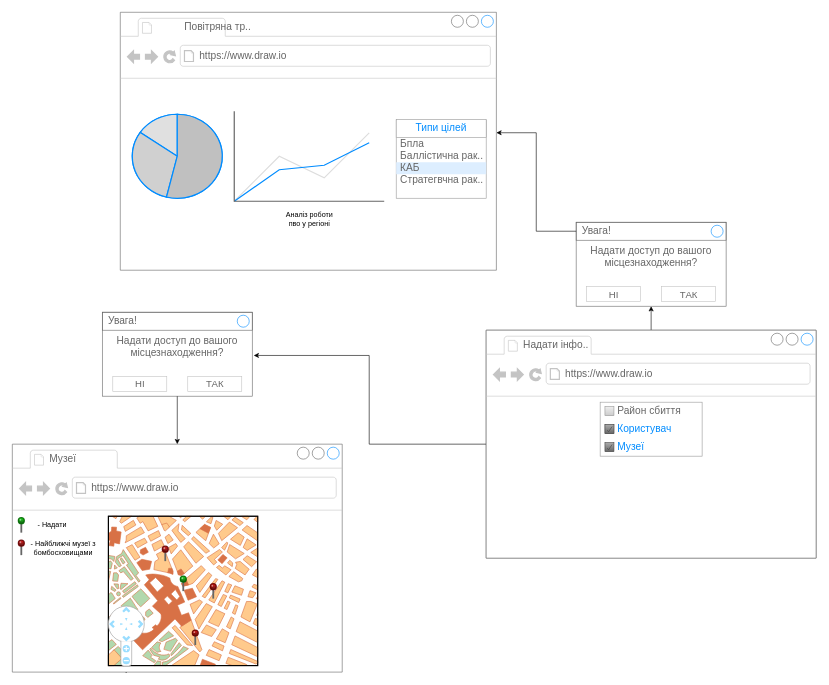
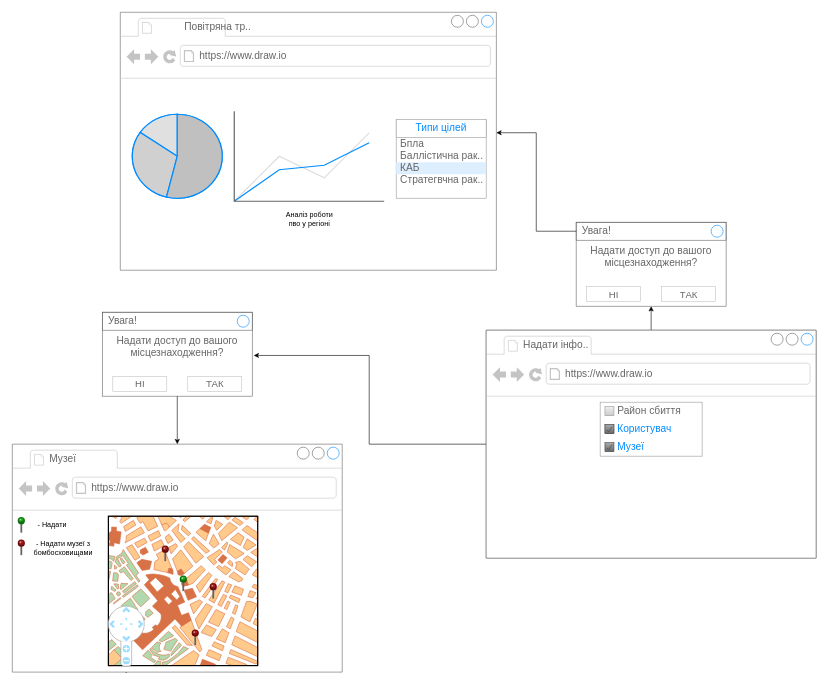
  <mxCell id="0" />
  <mxCell id="1" parent="0" />
  <mxCell id="2" style="edgeStyle=orthogonalEdgeStyle;rounded=0;orthogonalLoop=1;jettySize=auto;html=1;" edge="1" parent="1" source="3" target="42"><mxGeometry relative="1" as="geometry" /></mxCell>
  <mxCell id="3" value="" style="strokeWidth=1;shadow=0;dashed=0;align=center;html=1;shape=mxgraph.mockup.containers.browserWindow;rSize=0;strokeColor=#666666;strokeColor2=#008cff;strokeColor3=#c4c4c4;mainText=,;recursiveResize=0;" parent="1" vertex="1"><mxGeometry x="810" y="550" width="550" height="380" as="geometry" /></mxCell>
  <mxCell id="4" value="Надати інфо.." style="strokeWidth=1;shadow=0;dashed=0;align=center;html=1;shape=mxgraph.mockup.containers.anchor;fontSize=17;fontColor=#666666;align=left;" parent="3" vertex="1"><mxGeometry x="60" y="12" width="110" height="26" as="geometry" /></mxCell>
  <mxCell id="5" value="https://www.draw.io" style="strokeWidth=1;shadow=0;dashed=0;align=center;html=1;shape=mxgraph.mockup.containers.anchor;rSize=0;fontSize=17;fontColor=#666666;align=left;" parent="3" vertex="1"><mxGeometry x="130" y="60" width="250" height="26" as="geometry" /></mxCell>
  <mxCell id="6" value="" style="strokeWidth=1;shadow=0;dashed=0;align=center;html=1;shape=mxgraph.mockup.forms.rrect;rSize=0;strokeColor=#999999;fillColor=#ffffff;recursiveResize=0;" parent="3" vertex="1"><mxGeometry x="190" y="120" width="170" height="90" as="geometry" /></mxCell>
  <mxCell id="7" value="Чистота повітря" style="strokeWidth=1;shadow=0;dashed=0;align=center;html=1;shape=mxgraph.mockup.forms.rrect;rSize=0;fillColor=#eeeeee;strokeColor=#999999;gradientColor=#cccccc;align=left;spacingLeft=4;fontSize=17;fontColor=#666666;labelPosition=right;" parent="6" vertex="1"><mxGeometry x="8" y="7.5" width="15" height="15" as="geometry" /></mxCell>
  <mxCell id="8" value="&lt;span style=&quot;color: rgb(0, 140, 255);&quot;&gt;Музеї&lt;/span&gt;" style="strokeWidth=1;shadow=0;dashed=0;align=center;html=1;shape=mxgraph.mockup.forms.rrect;rSize=0;fillColor=#eeeeee;strokeColor=#999999;gradientColor=#cccccc;align=left;spacingLeft=4;fontSize=17;fontColor=#666666;labelPosition=right;" parent="6" vertex="1"><mxGeometry x="8" y="37.5" width="15" height="15" as="geometry" /></mxCell>
  <mxCell id="9" value="Музеї" style="strokeWidth=1;shadow=0;dashed=0;align=center;html=1;shape=mxgraph.mockup.forms.checkbox;rSize=0;resizable=0;fillColor=#aaaaaa;strokeColor=#444444;gradientColor=#666666;align=left;spacingLeft=4;fontSize=17;fontColor=#008cff;labelPosition=right;" parent="6" vertex="1"><mxGeometry x="8" y="67.5" width="15" height="15" as="geometry" /></mxCell>
  <mxCell id="10" value="Надати ростошування" style="strokeWidth=1;shadow=0;dashed=0;align=center;html=1;shape=mxgraph.mockup.buttons.button;strokeColor=#666666;fontColor=#ffffff;mainText=;buttonStyle=round;fontSize=17;fontStyle=1;fillColor=#008cff;whiteSpace=wrap;" parent="3" vertex="1"><mxGeometry x="200" y="220" width="150" height="50" as="geometry" /></mxCell>
  <mxCell id="11" value="" style="strokeWidth=1;shadow=0;dashed=0;align=center;html=1;shape=mxgraph.mockup.containers.browserWindow;rSize=0;strokeColor=#666666;strokeColor2=#008cff;strokeColor3=#c4c4c4;mainText=,;recursiveResize=0;" parent="1" vertex="1"><mxGeometry x="20" y="740" width="550" height="380" as="geometry" /></mxCell>
  <mxCell id="12" value="Музеї" style="strokeWidth=1;shadow=0;dashed=0;align=center;html=1;shape=mxgraph.mockup.containers.anchor;fontSize=17;fontColor=#666666;align=left;" parent="11" vertex="1"><mxGeometry x="60" y="12" width="110" height="26" as="geometry" /></mxCell>
  <mxCell id="13" value="https://www.draw.io" style="strokeWidth=1;shadow=0;dashed=0;align=center;html=1;shape=mxgraph.mockup.containers.anchor;rSize=0;fontSize=17;fontColor=#666666;align=left;" parent="11" vertex="1"><mxGeometry x="130" y="60" width="250" height="26" as="geometry" /></mxCell>
  <mxCell id="14" value="" style="verticalLabelPosition=bottom;shadow=0;dashed=0;align=center;html=1;verticalAlign=top;strokeWidth=1;shape=mxgraph.mockup.misc.map;" parent="11" vertex="1"><mxGeometry x="160" y="120" width="250" height="250" as="geometry" /></mxCell>
  <mxCell id="15" value="" style="verticalLabelPosition=top;shadow=0;dashed=0;align=center;html=1;verticalAlign=bottom;strokeWidth=1;shape=mxgraph.mockup.misc.pin;fillColor2=#dd0000;fillColor3=#440000;strokeColor=#660000;" parent="11" vertex="1"><mxGeometry x="250" y="170" width="10" height="25" as="geometry" /></mxCell>
  <mxCell id="16" value="" style="verticalLabelPosition=top;shadow=0;dashed=0;align=center;html=1;verticalAlign=bottom;strokeWidth=1;shape=mxgraph.mockup.misc.pin;fillColor2=#dd0000;fillColor3=#440000;strokeColor=#660000;" parent="11" vertex="1"><mxGeometry x="330" y="232.5" width="10" height="25" as="geometry" /></mxCell>
  <mxCell id="17" value="&amp;nbsp;- Надати" style="text;html=1;strokeColor=none;fillColor=none;align=center;verticalAlign=middle;whiteSpace=wrap;rounded=0;" parent="11" vertex="1"><mxGeometry x="10" y="120" width="110" height="30" as="geometry" /></mxCell>
  <mxCell id="18" value="" style="verticalLabelPosition=top;shadow=0;dashed=0;align=center;html=1;verticalAlign=bottom;strokeWidth=1;shape=mxgraph.mockup.misc.pin;fillColor2=#dd0000;fillColor3=#440000;strokeColor=#660000;" parent="11" vertex="1"><mxGeometry x="10" y="160" width="10" height="25" as="geometry" /></mxCell>
- <mxCell id="19" value="- Найближчі музеї з бомбосховищами" style="text;html=1;strokeColor=none;fillColor=none;align=center;verticalAlign=middle;whiteSpace=wrap;rounded=0;" parent="11" vertex="1"><mxGeometry x="10" y="157.5" width="150" height="30" as="geometry" /></mxCell>
+ <mxCell id="19" value="- Надати музеї з бомбосховищами" style="text;html=1;strokeColor=none;fillColor=none;align=center;verticalAlign=middle;whiteSpace=wrap;rounded=0;" parent="11" vertex="1"><mxGeometry x="10" y="157.5" width="150" height="30" as="geometry" /></mxCell>
  <mxCell id="20" value="`" style="verticalLabelPosition=bottom;shadow=0;dashed=0;align=center;html=1;verticalAlign=top;strokeWidth=1;shape=mxgraph.mockup.navigation.mapNavigator;fillColor2=#99ddff;strokeColor2=none;strokeColor3=#ffffff;strokeColor=#999999;" vertex="1" parent="11"><mxGeometry x="160" y="270" width="60" height="100" as="geometry" /></mxCell>
  <mxCell id="21" value="" style="verticalLabelPosition=top;shadow=0;dashed=0;align=center;html=1;verticalAlign=bottom;strokeWidth=1;shape=mxgraph.mockup.misc.pin;fillColor2=#00dd00;fillColor3=#004400;strokeColor=#006600;" vertex="1" parent="11"><mxGeometry x="280" y="220" width="10" height="25" as="geometry" /></mxCell>
  <mxCell id="22" value="" style="verticalLabelPosition=top;shadow=0;dashed=0;align=center;html=1;verticalAlign=bottom;strokeWidth=1;shape=mxgraph.mockup.misc.pin;fillColor2=#00dd00;fillColor3=#004400;strokeColor=#006600;" vertex="1" parent="11"><mxGeometry x="10" y="122.5" width="10" height="25" as="geometry" /></mxCell>
  <mxCell id="23" value="" style="verticalLabelPosition=top;shadow=0;dashed=0;align=center;html=1;verticalAlign=bottom;strokeWidth=1;shape=mxgraph.mockup.misc.pin;fillColor2=#dd0000;fillColor3=#440000;strokeColor=#660000;" vertex="1" parent="11"><mxGeometry x="300" y="310" width="10" height="25" as="geometry" /></mxCell>
  <mxCell id="24" value="Надати доступ до вашого місцезнаходження?" style="strokeWidth=1;shadow=0;dashed=0;align=center;html=1;shape=mxgraph.mockup.containers.rrect;rSize=0;strokeColor=#666666;fontColor=#666666;fontSize=17;verticalAlign=top;whiteSpace=wrap;fillColor=#ffffff;spacingTop=32;" parent="1" vertex="1"><mxGeometry x="170" y="520" width="250" height="140" as="geometry" /></mxCell>
  <mxCell id="25" value="Увага!" style="strokeWidth=1;shadow=0;dashed=0;align=center;html=1;shape=mxgraph.mockup.containers.rrect;rSize=0;fontSize=17;fontColor=#666666;strokeColor=#666666;align=left;spacingLeft=8;fillColor=none;resizeWidth=1;" parent="24" vertex="1"><mxGeometry width="250" height="30" relative="1" as="geometry" /></mxCell>
  <mxCell id="26" value="" style="shape=ellipse;strokeColor=#008cff;resizable=0;fillColor=none;html=1;" parent="25" vertex="1"><mxGeometry x="1" y="0.5" width="20" height="20" relative="1" as="geometry"><mxPoint x="-25" y="-10" as="offset" /></mxGeometry></mxCell>
  <mxCell id="27" value="НІ" style="strokeWidth=1;shadow=0;dashed=0;align=center;html=1;shape=mxgraph.mockup.containers.rrect;rSize=0;fontSize=16;fontColor=#666666;strokeColor=#c4c4c4;whiteSpace=wrap;fillColor=none;" parent="24" vertex="1"><mxGeometry x="0.25" y="1" width="90" height="25" relative="1" as="geometry"><mxPoint x="-45" y="-33" as="offset" /></mxGeometry></mxCell>
  <mxCell id="28" value="ТАК" style="strokeWidth=1;shadow=0;dashed=0;align=center;html=1;shape=mxgraph.mockup.containers.rrect;rSize=0;fontSize=16;fontColor=#666666;strokeColor=#c4c4c4;whiteSpace=wrap;fillColor=none;" parent="24" vertex="1"><mxGeometry x="0.75" y="1" width="90" height="25" relative="1" as="geometry"><mxPoint x="-45" y="-33" as="offset" /></mxGeometry></mxCell>
  <mxCell id="29" value="" style="endArrow=classic;html=1;rounded=0;exitX=0.5;exitY=1.001;exitDx=0;exitDy=0;exitPerimeter=0;" parent="1" source="24" target="11" edge="1"><mxGeometry width="50" height="50" relative="1" as="geometry"><mxPoint x="400" y="830" as="sourcePoint" /><mxPoint x="450" y="780" as="targetPoint" /></mxGeometry></mxCell>
  <mxCell id="30" value="" style="strokeWidth=1;shadow=0;dashed=0;align=center;html=1;shape=mxgraph.mockup.containers.browserWindow;rSize=0;strokeColor=#666666;strokeColor2=#008cff;strokeColor3=#c4c4c4;mainText=,;recursiveResize=0;" parent="1" vertex="1"><mxGeometry x="200" y="20" width="627" height="430" as="geometry" /></mxCell>
  <mxCell id="31" value="Повітряна тр.." style="strokeWidth=1;shadow=0;dashed=0;align=center;html=1;shape=mxgraph.mockup.containers.anchor;fontSize=17;fontColor=#666666;align=left;" parent="30" vertex="1"><mxGeometry x="105" y="12" width="110" height="26" as="geometry" /></mxCell>
  <mxCell id="32" value="https://www.draw.io" style="strokeWidth=1;shadow=0;dashed=0;align=center;html=1;shape=mxgraph.mockup.containers.anchor;rSize=0;fontSize=17;fontColor=#666666;align=left;" parent="30" vertex="1"><mxGeometry x="130" y="60" width="250" height="26" as="geometry" /></mxCell>
  <mxCell id="33" value="" style="verticalLabelPosition=bottom;shadow=0;dashed=0;align=center;html=1;verticalAlign=top;strokeWidth=1;shape=mxgraph.mockup.graphics.pieChart;strokeColor=#008cff;parts=10,20,35;partColors=#e0e0e0,#d0d0d0,#c0c0c0,#b0b0b0,#a0a0a0;strokeWidth=2;" parent="30" vertex="1"><mxGeometry x="20" y="170" width="150" height="140" as="geometry" /></mxCell>
  <mxCell id="34" value="" style="strokeWidth=1;shadow=0;dashed=0;align=center;html=1;shape=mxgraph.mockup.forms.rrect;rSize=0;strokeColor=#999999;fillColor=#ffffff;" vertex="1" parent="30"><mxGeometry x="460" y="180" width="150" height="130" as="geometry" /></mxCell>
  <mxCell id="35" value="Типи цілей" style="strokeWidth=1;shadow=0;dashed=0;align=center;html=1;shape=mxgraph.mockup.forms.rrect;rSize=0;strokeColor=#999999;fontColor=#008cff;fontSize=17;fillColor=#ffffff;resizeWidth=1;whiteSpace=wrap;" vertex="1" parent="34"><mxGeometry width="150" height="30" relative="1" as="geometry"><mxPoint y="-1" as="offset" /></mxGeometry></mxCell>
  <mxCell id="36" value="Бпла" style="strokeWidth=1;shadow=0;dashed=0;align=center;html=1;shape=mxgraph.mockup.forms.anchor;fontSize=17;fontColor=#666666;align=left;spacingLeft=5;resizeWidth=1;whiteSpace=wrap;" vertex="1" parent="34"><mxGeometry width="150" height="20" relative="1" as="geometry"><mxPoint y="30" as="offset" /></mxGeometry></mxCell>
  <mxCell id="37" value="Баллістична рак.." style="strokeWidth=1;shadow=0;dashed=0;align=center;html=1;shape=mxgraph.mockup.forms.anchor;fontSize=17;fontColor=#666666;align=left;spacingLeft=5;resizeWidth=1;whiteSpace=wrap;" vertex="1" parent="34"><mxGeometry width="150" height="20" relative="1" as="geometry"><mxPoint y="50" as="offset" /></mxGeometry></mxCell>
  <mxCell id="38" value="КАБ" style="strokeWidth=1;shadow=0;dashed=0;align=center;html=1;shape=mxgraph.mockup.forms.rrect;rSize=0;fontSize=17;fontColor=#666666;align=left;spacingLeft=5;fillColor=#ddeeff;strokeColor=none;resizeWidth=1;whiteSpace=wrap;" vertex="1" parent="34"><mxGeometry width="150" height="20" relative="1" as="geometry"><mxPoint y="70" as="offset" /></mxGeometry></mxCell>
  <mxCell id="39" value="Стратегвчна рак.." style="strokeWidth=1;shadow=0;dashed=0;align=center;html=1;shape=mxgraph.mockup.forms.anchor;fontSize=17;fontColor=#666666;align=left;spacingLeft=5;resizeWidth=1;whiteSpace=wrap;" vertex="1" parent="34"><mxGeometry width="150" height="20" relative="1" as="geometry"><mxPoint y="90" as="offset" /></mxGeometry></mxCell>
  <mxCell id="40" value="" style="verticalLabelPosition=bottom;shadow=0;dashed=0;align=center;html=1;verticalAlign=top;strokeWidth=1;shape=mxgraph.mockup.graphics.lineChart;strokeColor=none;strokeColor2=#666666;strokeColor3=#008cff;strokeColor4=#dddddd;" vertex="1" parent="30"><mxGeometry x="190" y="165" width="250" height="150" as="geometry" /></mxCell>
  <mxCell id="41" value="Аналіз роботи пво у регіоні" style="text;html=1;align=center;verticalAlign=middle;whiteSpace=wrap;rounded=0;" vertex="1" parent="30"><mxGeometry x="272.5" y="330" width="85" height="30" as="geometry" /></mxCell>
  <mxCell id="42" value="Надати доступ до вашого місцезнаходження?" style="strokeWidth=1;shadow=0;dashed=0;align=center;html=1;shape=mxgraph.mockup.containers.rrect;rSize=0;strokeColor=#666666;fontColor=#666666;fontSize=17;verticalAlign=top;whiteSpace=wrap;fillColor=#ffffff;spacingTop=32;" parent="1" vertex="1"><mxGeometry x="960" y="370" width="250" height="140" as="geometry" /></mxCell>
  <mxCell id="43" value="Увага!" style="strokeWidth=1;shadow=0;dashed=0;align=center;html=1;shape=mxgraph.mockup.containers.rrect;rSize=0;fontSize=17;fontColor=#666666;strokeColor=#666666;align=left;spacingLeft=8;fillColor=none;resizeWidth=1;" parent="42" vertex="1"><mxGeometry width="250" height="30" relative="1" as="geometry" /></mxCell>
  <mxCell id="44" value="" style="shape=ellipse;strokeColor=#008cff;resizable=0;fillColor=none;html=1;" parent="43" vertex="1"><mxGeometry x="1" y="0.5" width="20" height="20" relative="1" as="geometry"><mxPoint x="-25" y="-10" as="offset" /></mxGeometry></mxCell>
  <mxCell id="45" value="НІ" style="strokeWidth=1;shadow=0;dashed=0;align=center;html=1;shape=mxgraph.mockup.containers.rrect;rSize=0;fontSize=16;fontColor=#666666;strokeColor=#c4c4c4;whiteSpace=wrap;fillColor=none;" parent="42" vertex="1"><mxGeometry x="0.25" y="1" width="90" height="25" relative="1" as="geometry"><mxPoint x="-45" y="-33" as="offset" /></mxGeometry></mxCell>
  <mxCell id="46" value="ТАК" style="strokeWidth=1;shadow=0;dashed=0;align=center;html=1;shape=mxgraph.mockup.containers.rrect;rSize=0;fontSize=16;fontColor=#666666;strokeColor=#c4c4c4;whiteSpace=wrap;fillColor=none;" parent="42" vertex="1"><mxGeometry x="0.75" y="1" width="90" height="25" relative="1" as="geometry"><mxPoint x="-45" y="-33" as="offset" /></mxGeometry></mxCell>
  <mxCell id="47" style="edgeStyle=orthogonalEdgeStyle;rounded=0;orthogonalLoop=1;jettySize=auto;html=1;entryX=1.01;entryY=0.515;entryDx=0;entryDy=0;entryPerimeter=0;" edge="1" parent="1" source="3" target="24"><mxGeometry relative="1" as="geometry" /></mxCell>
  <mxCell id="48" style="edgeStyle=orthogonalEdgeStyle;rounded=0;orthogonalLoop=1;jettySize=auto;html=1;entryX=1;entryY=0.467;entryDx=0;entryDy=0;entryPerimeter=0;" edge="1" parent="1" source="43" target="30"><mxGeometry relative="1" as="geometry" /></mxCell>
  <mxCell id="49" value="" style="strokeWidth=1;shadow=0;dashed=0;align=center;html=1;shape=mxgraph.mockup.containers.browserWindow;rSize=0;strokeColor=#666666;strokeColor2=#008cff;strokeColor3=#c4c4c4;mainText=,;recursiveResize=0;" vertex="1" parent="1"><mxGeometry x="810" y="550" width="550" height="380" as="geometry" /></mxCell>
  <mxCell id="50" value="Надати інфо.." style="strokeWidth=1;shadow=0;dashed=0;align=center;html=1;shape=mxgraph.mockup.containers.anchor;fontSize=17;fontColor=#666666;align=left;" vertex="1" parent="49"><mxGeometry x="60" y="12" width="110" height="26" as="geometry" /></mxCell>
  <mxCell id="51" value="https://www.draw.io" style="strokeWidth=1;shadow=0;dashed=0;align=center;html=1;shape=mxgraph.mockup.containers.anchor;rSize=0;fontSize=17;fontColor=#666666;align=left;" vertex="1" parent="49"><mxGeometry x="130" y="60" width="250" height="26" as="geometry" /></mxCell>
  <mxCell id="52" value="" style="strokeWidth=1;shadow=0;dashed=0;align=center;html=1;shape=mxgraph.mockup.forms.rrect;rSize=0;strokeColor=#999999;fillColor=#ffffff;recursiveResize=0;" vertex="1" parent="49"><mxGeometry x="190" y="120" width="170" height="90" as="geometry" /></mxCell>
  <mxCell id="53" value="Район сбиття" style="strokeWidth=1;shadow=0;dashed=0;align=center;html=1;shape=mxgraph.mockup.forms.rrect;rSize=0;fillColor=#eeeeee;strokeColor=#999999;gradientColor=#cccccc;align=left;spacingLeft=4;fontSize=17;fontColor=#666666;labelPosition=right;" vertex="1" parent="52"><mxGeometry x="8" y="7.5" width="15" height="15" as="geometry" /></mxCell>
  <mxCell id="54" value="" style="strokeWidth=1;shadow=0;dashed=0;align=center;html=1;shape=mxgraph.mockup.forms.rrect;rSize=0;fillColor=#eeeeee;strokeColor=#999999;gradientColor=#cccccc;align=left;spacingLeft=4;fontSize=17;fontColor=#666666;labelPosition=right;" vertex="1" parent="52"><mxGeometry x="8" y="37.5" width="15" height="15" as="geometry" /></mxCell>
  <mxCell id="55" value="Музеї" style="strokeWidth=1;shadow=0;dashed=0;align=center;html=1;shape=mxgraph.mockup.forms.checkbox;rSize=0;resizable=0;fillColor=#aaaaaa;strokeColor=#444444;gradientColor=#666666;align=left;spacingLeft=4;fontSize=17;fontColor=#008cff;labelPosition=right;" vertex="1" parent="52"><mxGeometry x="8" y="67.5" width="15" height="15" as="geometry" /></mxCell>
  <mxCell id="56" value="Користувач" style="strokeWidth=1;shadow=0;dashed=0;align=center;html=1;shape=mxgraph.mockup.forms.checkbox;rSize=0;resizable=0;fillColor=#aaaaaa;strokeColor=#444444;gradientColor=#666666;align=left;spacingLeft=4;fontSize=17;fontColor=#008cff;labelPosition=right;" vertex="1" parent="52"><mxGeometry x="8" y="37.5" width="15" height="15" as="geometry" /></mxCell>
